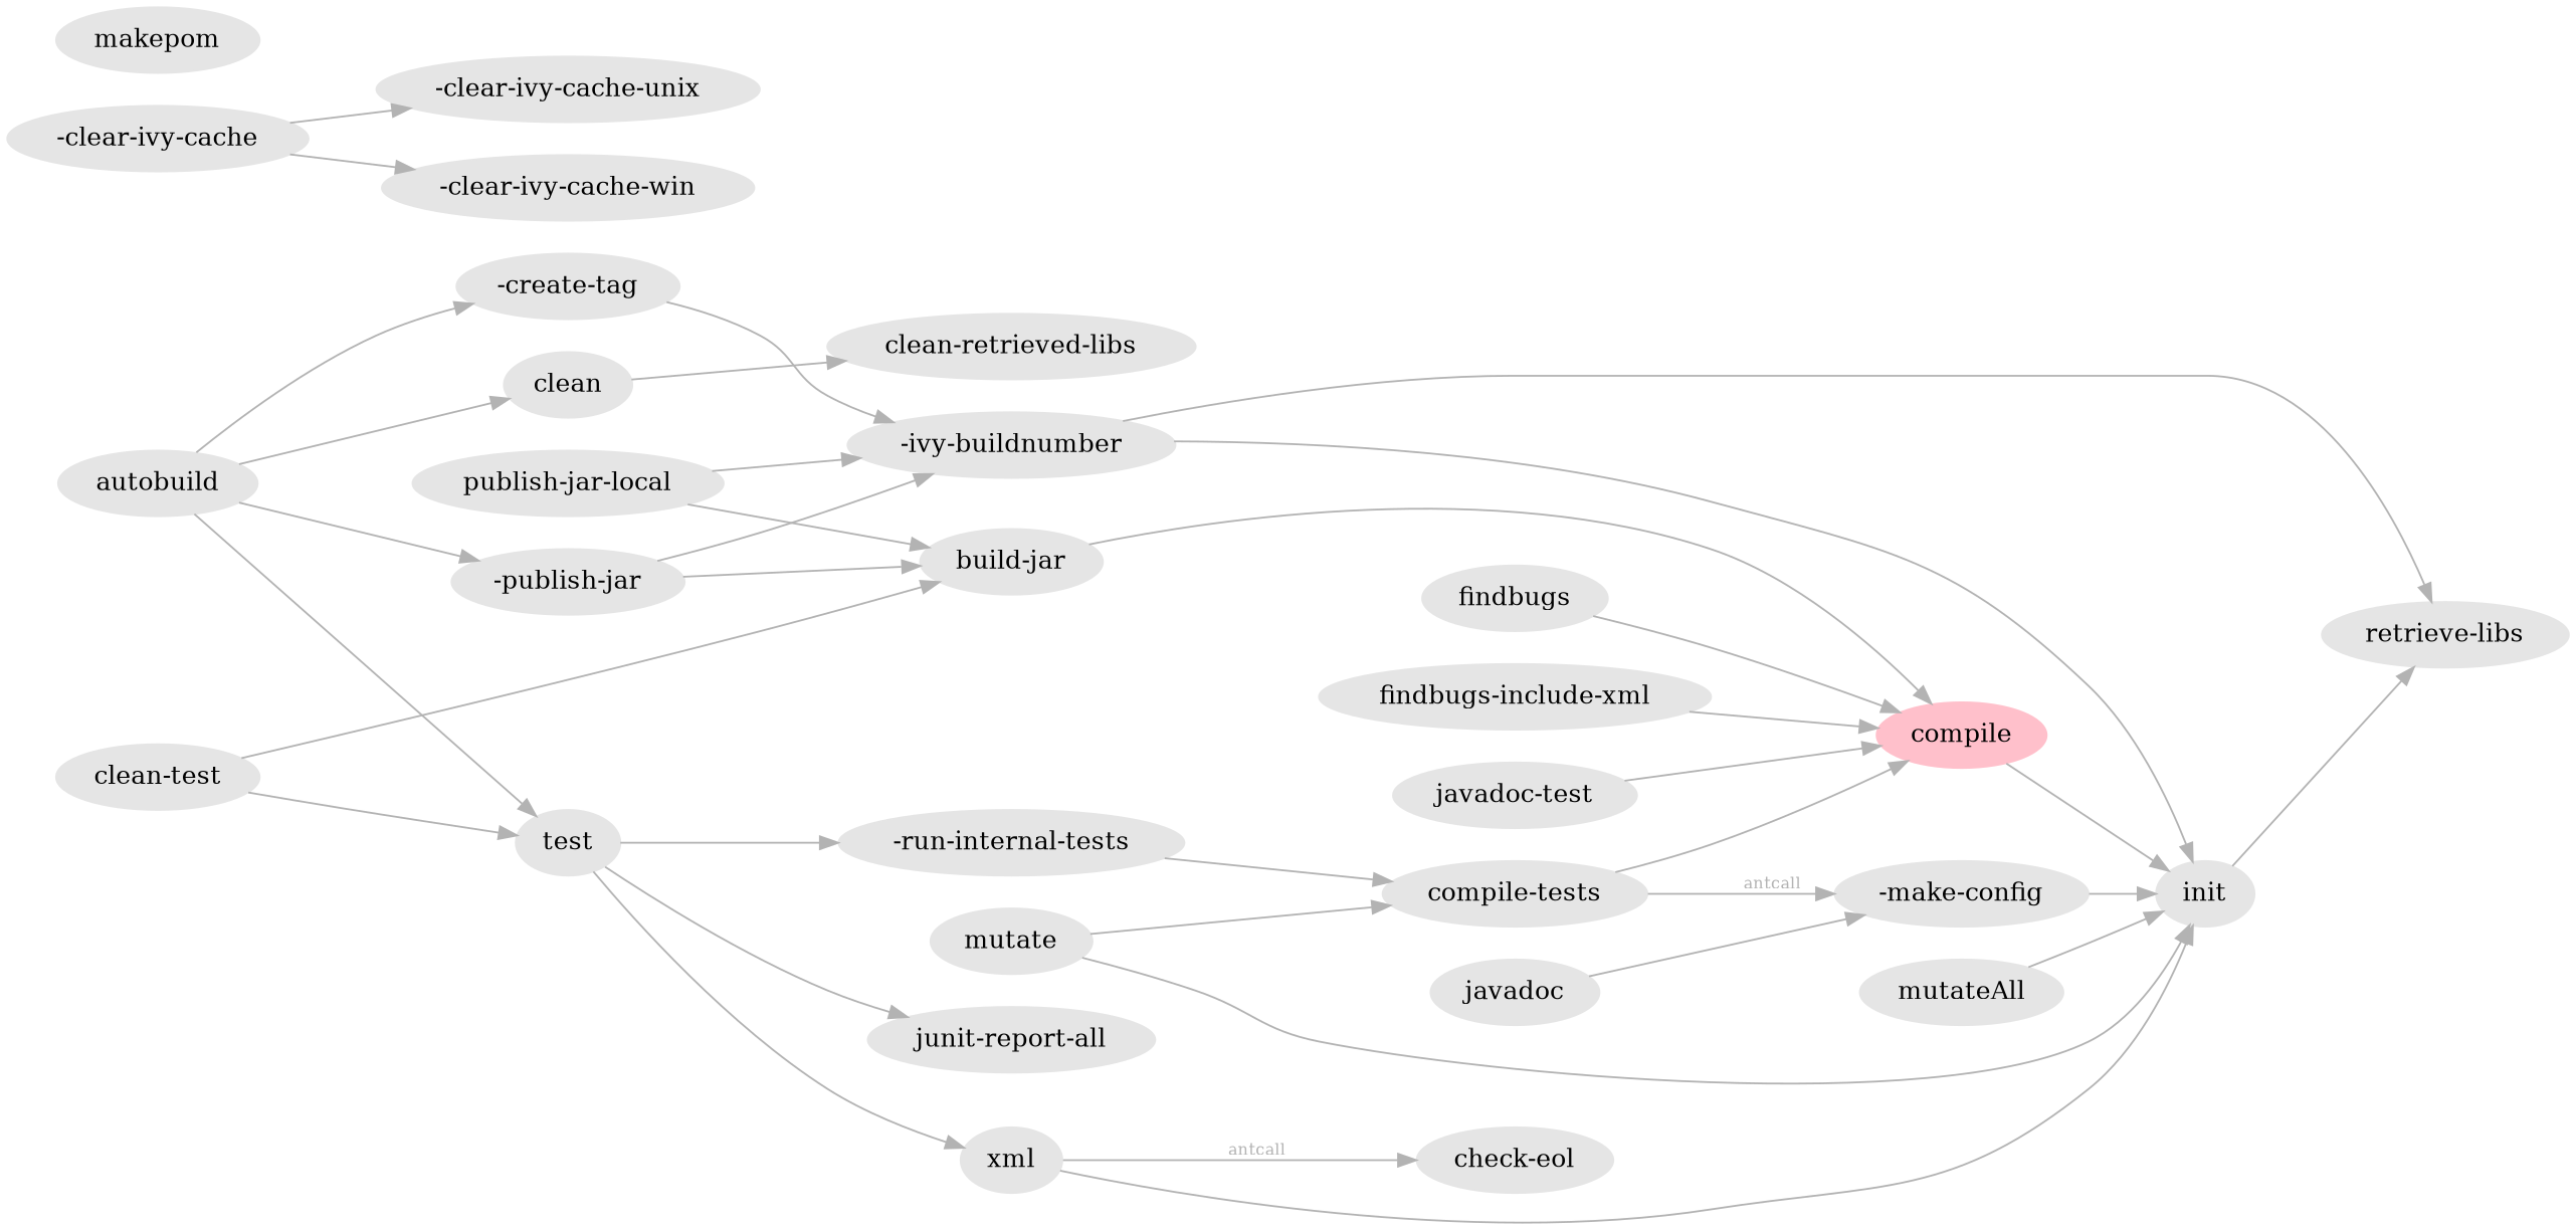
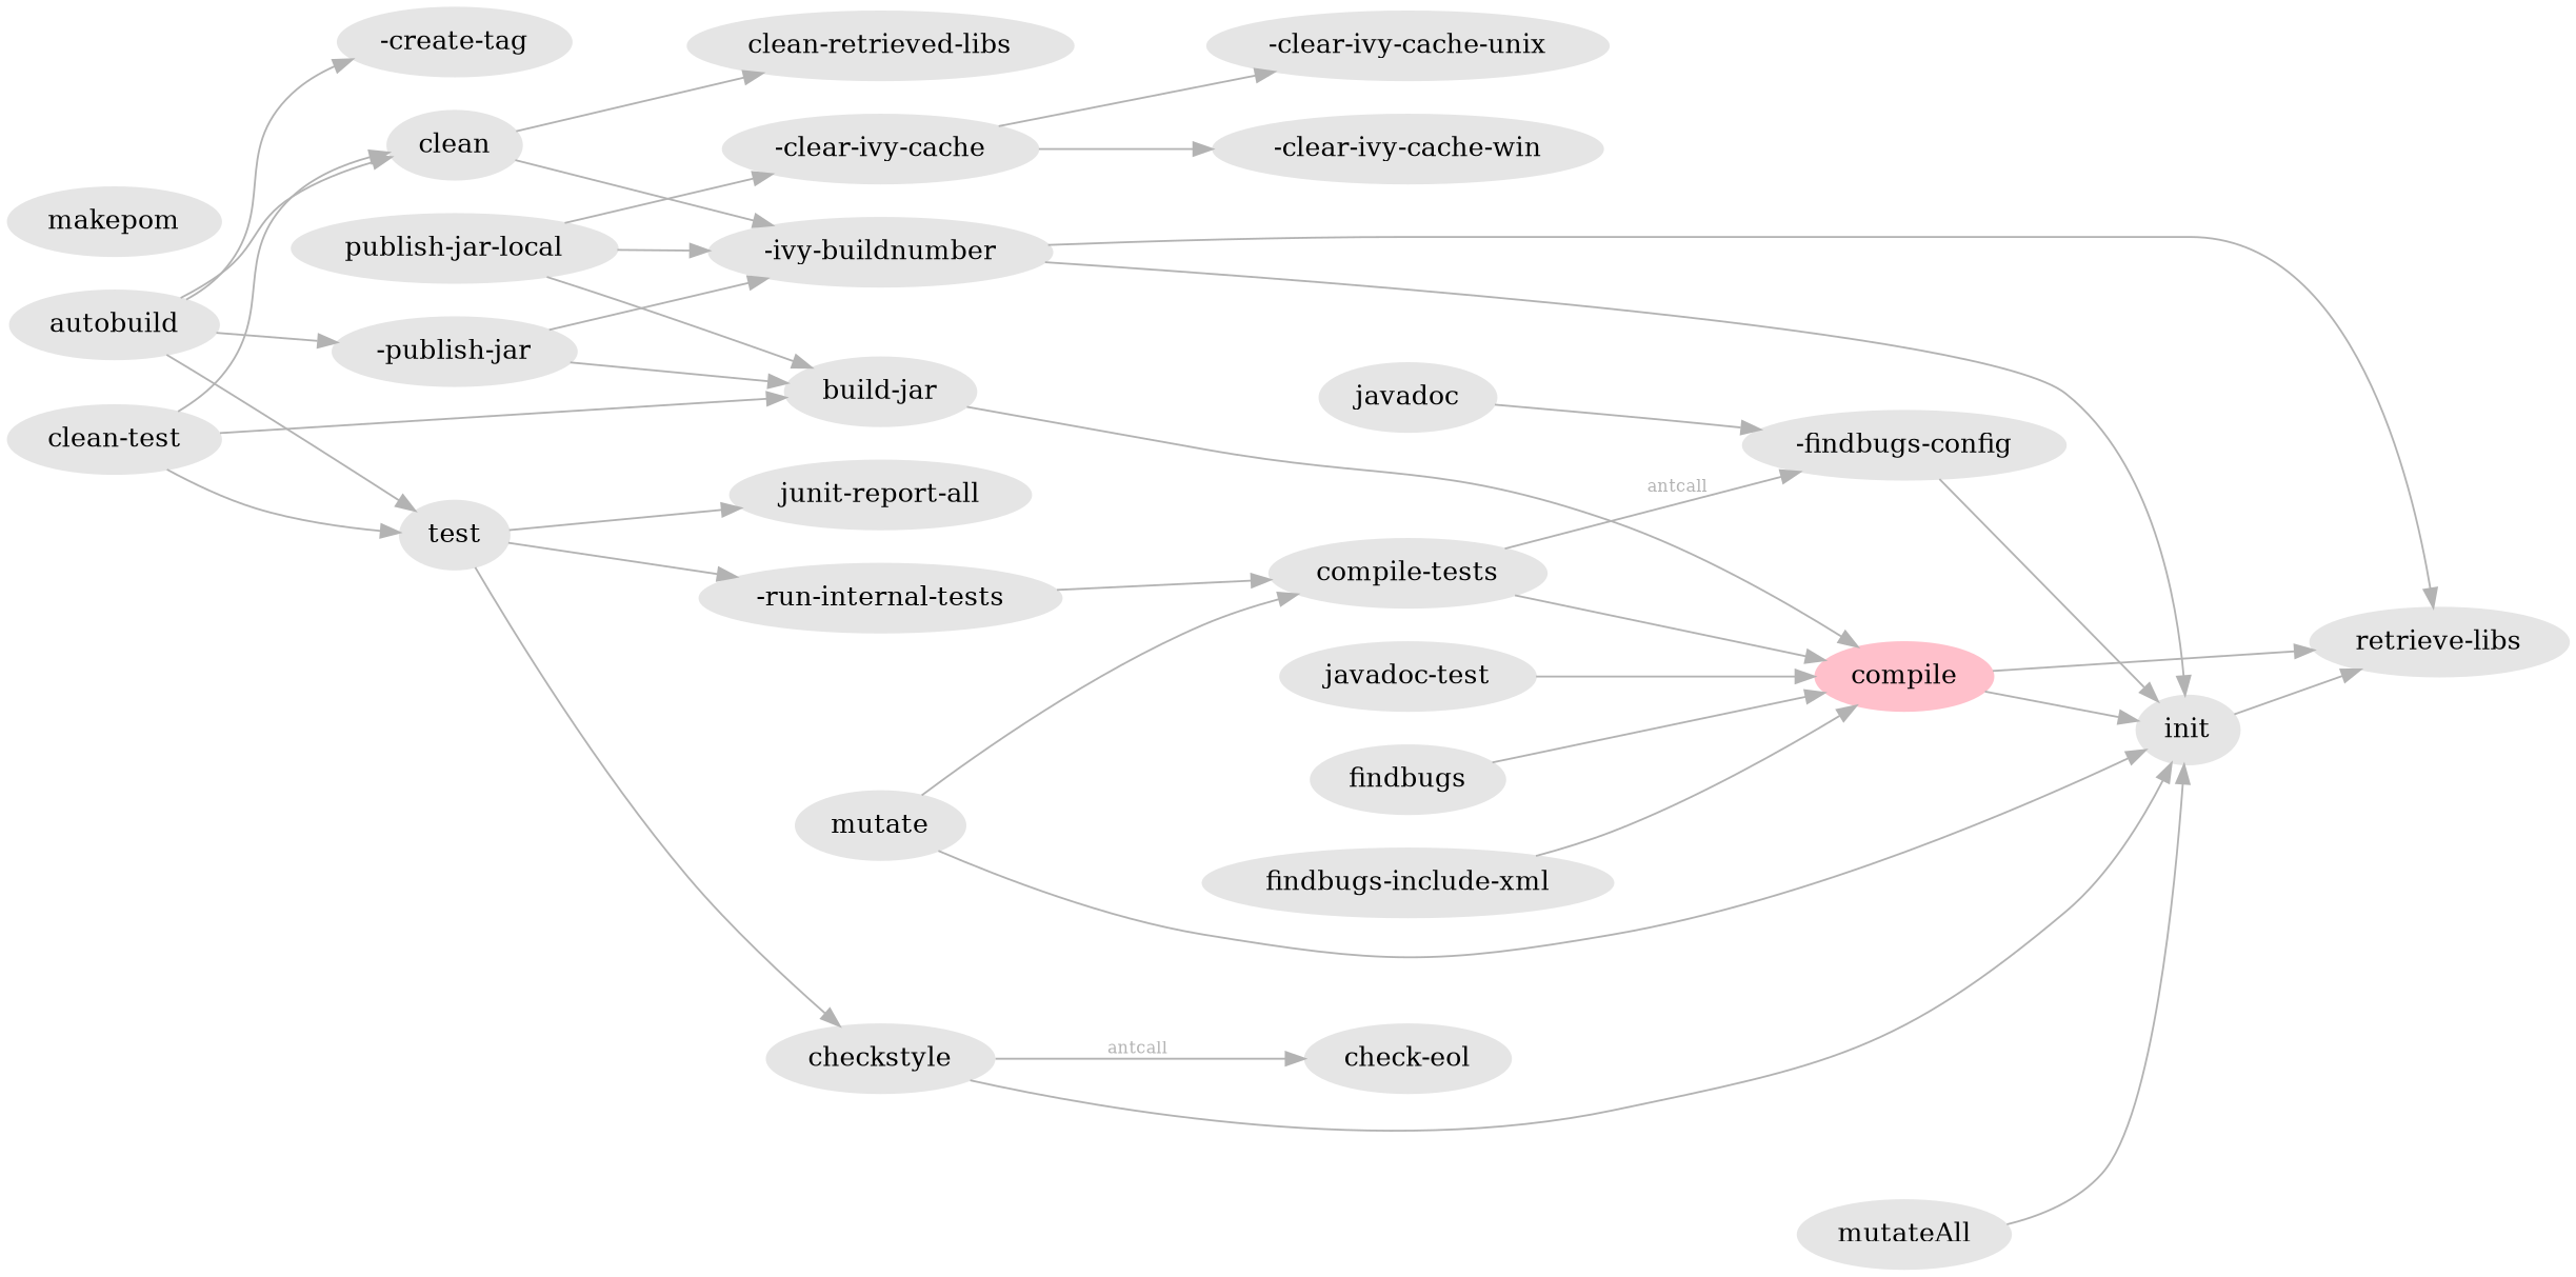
  digraph {
    rankdir=LR
    node [color=grey90 style=filled]
    edge [color=gray70]
    autobuild
    clean
    test
    "-publish-jar"
    "-create-tag"
    "clean-retrieved-libs"
-   checkstyle [label=xml]
+   checkstyle
    "-run-internal-tests"
    "junit-report-all"
    "build-jar"
    "-ivy-buildnumber"
    init
    "check-eol"
    "compile-tests"
    compile [color=pink]
    "retrieve-libs"
    "clean-test"
    "publish-jar-local"
    "-clear-ivy-cache"
    "-clear-ivy-cache-unix"
    "-clear-ivy-cache-win"
-   "-make-config"
+   "-make-config" [label="-findbugs-config"]
    findbugs
    "findbugs-include-xml"
    mutate
    mutateAll
    javadoc
    "javadoc-test"
    makepom
    autobuild -> clean
    autobuild -> test
    autobuild -> "-publish-jar"
    autobuild -> "-create-tag"
    clean -> "clean-retrieved-libs"
    test -> checkstyle
    test -> "-run-internal-tests"
    test -> "junit-report-all"
    "-publish-jar" -> "build-jar"
    "-publish-jar" -> "-ivy-buildnumber"
-   "-create-tag" -> "-ivy-buildnumber"
+   clean -> "-ivy-buildnumber"
    checkstyle -> init
    checkstyle -> "check-eol" [fontcolor=gray70 fontsize=9 label=antcall]
    "-run-internal-tests" -> "compile-tests"
    "build-jar" -> compile
    "-ivy-buildnumber" -> init
    "-ivy-buildnumber" -> "retrieve-libs"
    init -> "retrieve-libs"
    "compile-tests" -> compile
    "compile-tests" -> "-make-config" [fontcolor=gray70 fontsize=9 label=antcall]
    compile -> init
+   compile -> "retrieve-libs"
+   "clean-test" -> clean
    "clean-test" -> test
    "clean-test" -> "build-jar"
    "publish-jar-local" -> "build-jar"
    "publish-jar-local" -> "-ivy-buildnumber"
+   "publish-jar-local" -> "-clear-ivy-cache"
    "-clear-ivy-cache" -> "-clear-ivy-cache-unix"
    "-clear-ivy-cache" -> "-clear-ivy-cache-win"
    "-make-config" -> init
    findbugs -> compile
    "findbugs-include-xml" -> compile
    mutate -> init
    mutate -> "compile-tests"
    mutateAll -> init
    javadoc -> "-make-config"
    "javadoc-test" -> compile
  }
